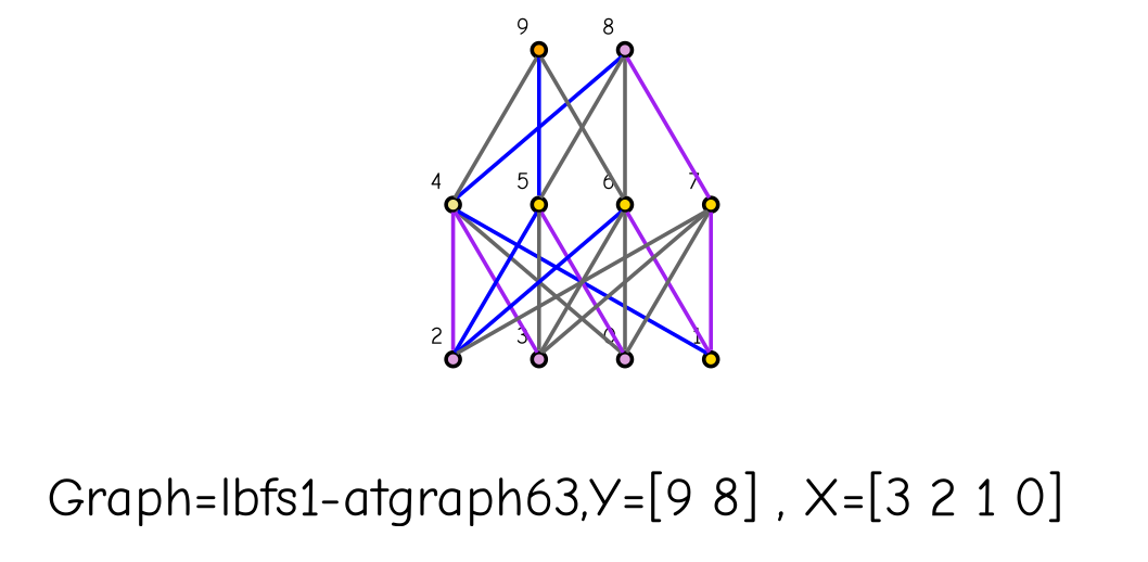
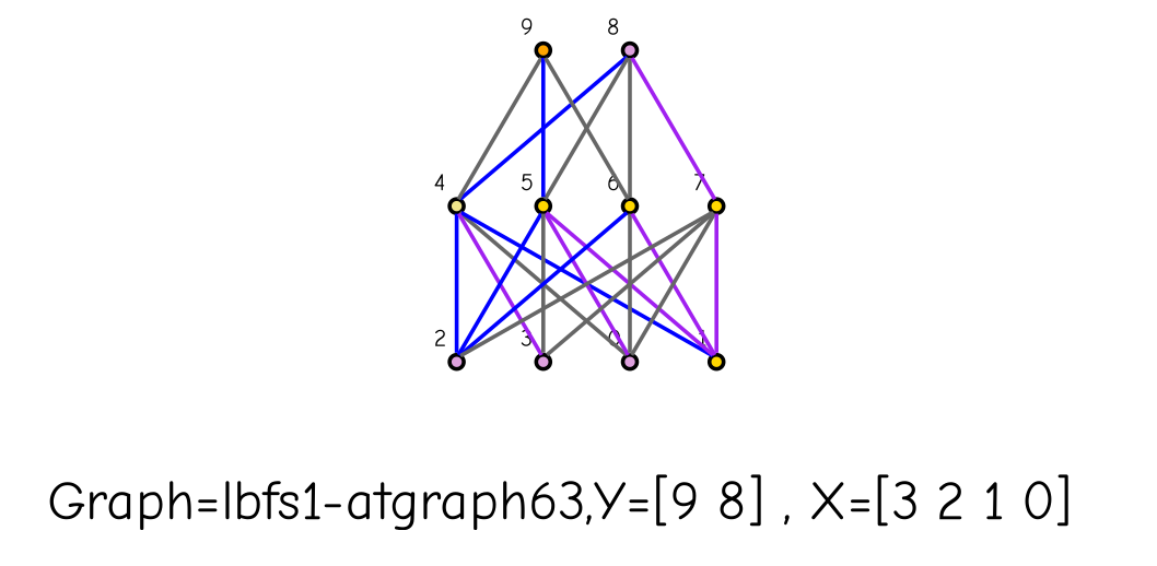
  graph {
    fontname="Comic Neue"
    label="Graph=lbfs1-atgraph63,Y=[9 8] , X=[3 2 1 0]  "
    labelloc=bottom
    node [fillcolor=plum fontname="Comic Neue" fontsize=6 shape=point style=filled]
    edge [color=gray40 fontname="Comic Neue"]
    0 [xlabel=0]
    1 [fillcolor=gold xlabel=1]
    2 [xlabel=2]
    3 [xlabel=3]
    4 [fillcolor=khaki xlabel=4]
    5 [fillcolor=gold xlabel=5]
    6 [fillcolor=gold xlabel=6]
    7 [fillcolor=gold xlabel=7]
    8 [xlabel=8]
    9 [fillcolor=orange xlabel=9]
    4 -- 0
    4 -- 1 [color=blue]
-   4 -- 2 [color=purple]
+   4 -- 2 [color=blue]
    4 -- 3 [color=purple]
    5 -- 0 [color=purple]
+   5 -- 1 [color=purple]
    5 -- 2 [color=blue]
    5 -- 3
    6 -- 0
    6 -- 1 [color=purple]
    6 -- 2 [color=blue]
-   6 -- 3
    7 -- 0
    7 -- 1 [color=purple]
    7 -- 2
    7 -- 3
    8 -- 4 [color=blue]
    8 -- 5
    8 -- 6
    8 -- 7 [color=purple]
    9 -- 4
    9 -- 5 [color=blue]
    9 -- 6
  }
